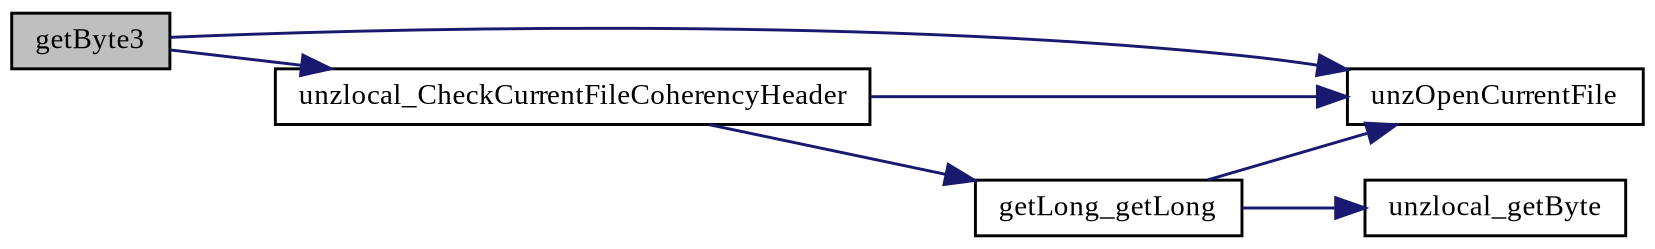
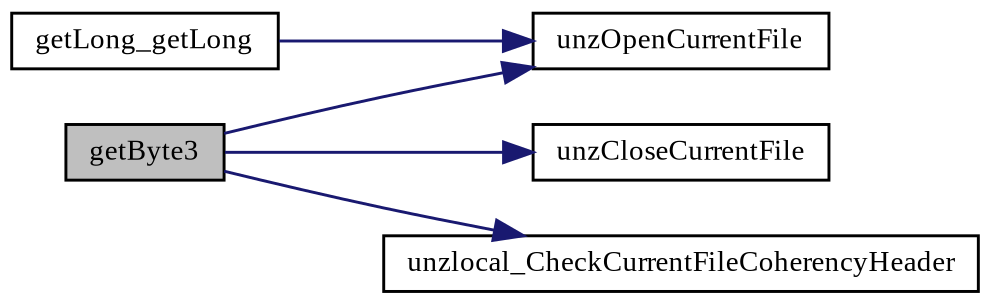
  digraph {
    fontname="Liberation Serif"
    rankdir=LR
    node [color=black fillcolor=white fontname="Liberation Serif" fontsize=10 shape=record style=filled]
    edge [color=midnightblue fontname="Liberation Serif" fontsize=10 labelfontname="FreeSans.ttf" labelfontsize=10 style=solid]
    n1 [fillcolor=grey75 fontcolor=black height=0.2 label=getByte3 width=0.4]
    n2 [height=0.2 label=unzOpenCurrentFile width=0.4]
+   n3 [height=0.2 label=unzCloseCurrentFile width=0.4]
    n4 [height=0.2 label=unzlocal_CheckCurrentFileCoherencyHeader width=0.4]
    n5 [height=0.2 label=getLong_getLong width=0.4]
-   n6 [height=0.2 label=unzlocal_getByte width=0.4]
    n1 -> n2
+   n1 -> n3
    n1 -> n4
-   n4 -> n2
-   n4 -> n5
    n5 -> n2
-   n5 -> n6
  }
